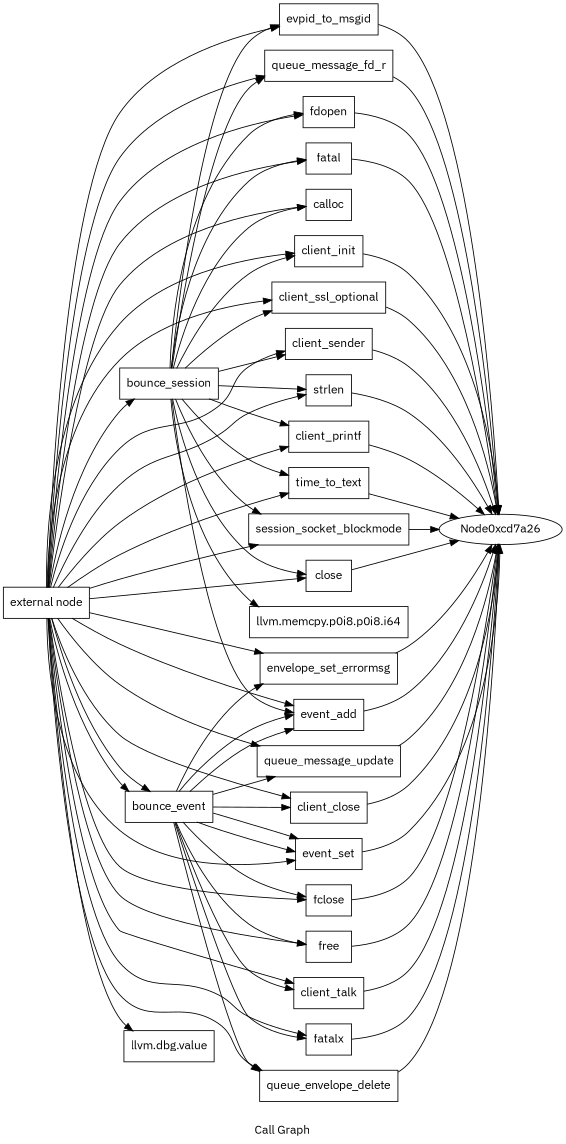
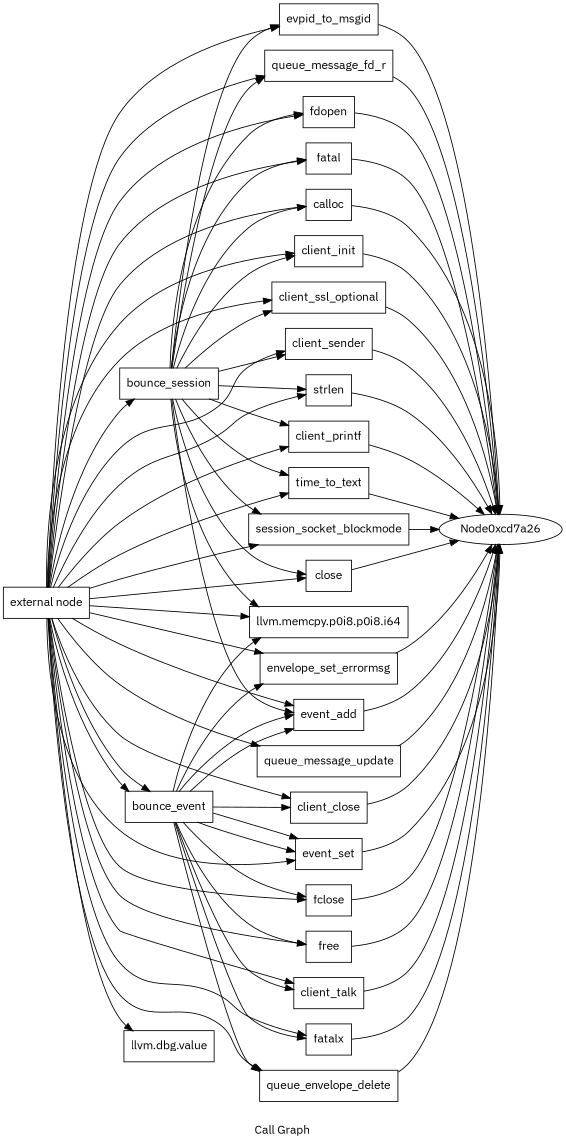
  digraph {
    fontname="IBM Plex Sans"
    label="Call Graph"
    rankdir=LR
    node [fontname="IBM Plex Sans" shape=record]
    edge [fontname="IBM Plex Sans"]
    n1 [label="{external node}"]
    n2 [label="{bounce_session}"]
    n3 [label="{evpid_to_msgid}"]
    n4 [label="{queue_message_fd_r}"]
    n5 [label="{fdopen}"]
    n6 [label="{fatal}"]
    n7 [label="{calloc}"]
    n8 [label="{client_init}"]
    n9 [label="{llvm.memcpy.p0i8.p0i8.i64}"]
    n10 [label="{client_ssl_optional}"]
    n11 [label="{client_sender}"]
    n12 [label="{strlen}"]
    n13 [label="{client_printf}"]
    n14 [label="{time_to_text}"]
    n15 [label="{session_socket_blockmode}"]
    n16 [label="{event_set}"]
    n17 [label="{bounce_event}"]
    n18 [label="{event_add}"]
    n19 [label="{fclose}"]
    n20 [label="{close}"]
    n21 [label="{free}"]
    n22 [label="{client_talk}"]
    n23 [label="{fatalx}"]
    n24 [label="{queue_envelope_delete}"]
    n25 [label="{envelope_set_errormsg}"]
    n26 [label="{queue_message_update}"]
    n27 [label="{client_close}"]
    n28 [label="{llvm.dbg.value}"]
    n29 [label=Node0xcd7a26 shape=""]
    n1 -> n2
    n1 -> n3
    n1 -> n4
    n1 -> n5
    n1 -> n6
    n1 -> n7
    n1 -> n8
+   n1 -> n9
    n1 -> n10
    n1 -> n11
    n1 -> n12
    n1 -> n13
    n1 -> n14
    n1 -> n15
    n1 -> n16
    n1 -> n17
    n1 -> n17
    n1 -> n18
    n1 -> n19
    n1 -> n20
    n1 -> n21
    n1 -> n22
    n1 -> n23
    n1 -> n24
    n1 -> n25
    n1 -> n26
    n1 -> n27
    n1 -> n28
    n2 -> n3
    n2 -> n4
    n2 -> n5
    n2 -> n6
    n2 -> n7
    n2 -> n8
    n2 -> n9
    n2 -> n10
    n2 -> n11
    n2 -> n12
    n2 -> n13
    n2 -> n14
    n2 -> n15
    n2 -> n18
    n2 -> n20
    n3 -> n29
    n4 -> n29
    n5 -> n29
    n6 -> n29
+   n7 -> n29
    n8 -> n29
    n10 -> n29
    n11 -> n29
    n12 -> n29
    n13 -> n29
    n14 -> n29
    n15 -> n29
    n16 -> n29
    n17 -> n16
    n17 -> n16
    n17 -> n18
    n17 -> n18
    n17 -> n19
    n17 -> n21
    n17 -> n22
    n17 -> n23
    n17 -> n24
    n17 -> n25
-   n17 -> n26
+   n17 -> n9
    n17 -> n27
    n18 -> n29
    n19 -> n29
    n20 -> n29
    n21 -> n29
    n22 -> n29
    n23 -> n29
    n24 -> n29
    n25 -> n29
    n26 -> n29
    n27 -> n29
  }
